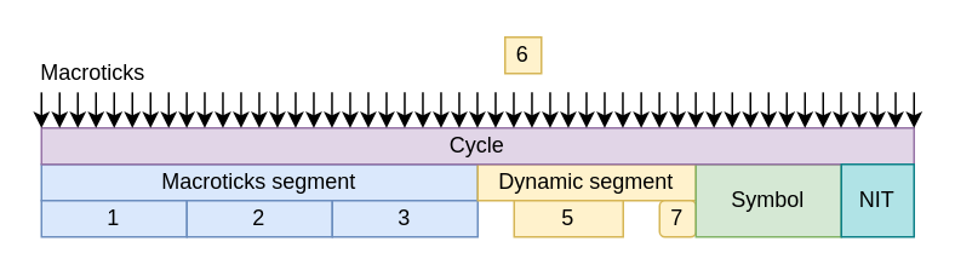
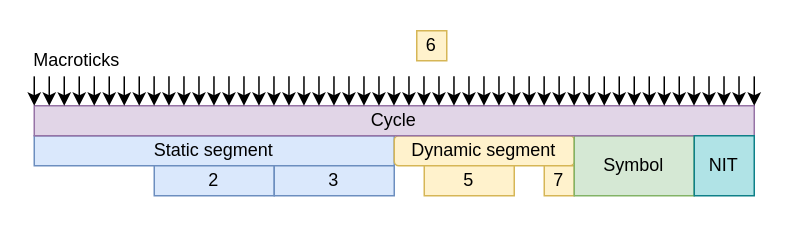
  <mxCell id="0" />
  <mxCell id="1" parent="0" />
- <mxCell id="2" value="Macroticks segment" style="rounded=0;whiteSpace=wrap;html=1;fillColor=#dae8fc;strokeColor=#6c8ebf;" parent="1" vertex="1"><mxGeometry x="22.17" y="90" width="240" height="20" as="geometry" /></mxCell>
- <mxCell id="3" value="1" style="rounded=0;whiteSpace=wrap;html=1;fillColor=#dae8fc;strokeColor=#6c8ebf;" parent="1" vertex="1"><mxGeometry x="22.17" y="110" width="80" height="20" as="geometry" /></mxCell>
+ <mxCell id="2" value="Static segment" style="rounded=0;whiteSpace=wrap;html=1;fillColor=#dae8fc;strokeColor=#6c8ebf;" parent="1" vertex="1"><mxGeometry x="22.17" y="90" width="240" height="20" as="geometry" /></mxCell>
  <mxCell id="4" value="2" style="rounded=0;whiteSpace=wrap;html=1;fillColor=#dae8fc;strokeColor=#6c8ebf;" parent="1" vertex="1"><mxGeometry x="102.17" y="110" width="80" height="20" as="geometry" /></mxCell>
  <mxCell id="5" value="3" style="rounded=0;whiteSpace=wrap;html=1;fillColor=#dae8fc;strokeColor=#6c8ebf;" parent="1" vertex="1"><mxGeometry x="182.17" y="110" width="80" height="20" as="geometry" /></mxCell>
- <mxCell id="6" value="Dynamic segment" style="rounded=0;whiteSpace=wrap;html=1;fillColor=#fff2cc;strokeColor=#d6b656;" parent="1" vertex="1"><mxGeometry x="262.17" y="90" width="120" height="20" as="geometry" /></mxCell>
+ <mxCell id="6" value="Dynamic segment" style="whiteSpace=wrap;html=1;fillColor=#fff2cc;strokeColor=#d6b656;rounded=1;" parent="1" vertex="1"><mxGeometry x="262.17" y="90" width="120" height="20" as="geometry" /></mxCell>
  <mxCell id="7" value="5" style="rounded=0;whiteSpace=wrap;html=1;fillColor=#fff2cc;strokeColor=#d6b656;" parent="1" vertex="1"><mxGeometry x="282.17" y="110" width="60" height="20" as="geometry" /></mxCell>
  <mxCell id="8" value="6" style="rounded=0;whiteSpace=wrap;html=1;fillColor=#fff2cc;strokeColor=#d6b656;" parent="1" vertex="1"><mxGeometry x="277.17" y="20" width="20" height="20" as="geometry" /></mxCell>
- <mxCell id="9" value="7" style="whiteSpace=wrap;html=1;fillColor=#fff2cc;strokeColor=#d6b656;rounded=1;" parent="1" vertex="1"><mxGeometry x="362.17" y="110" width="20" height="20" as="geometry" /></mxCell>
+ <mxCell id="9" value="7" style="rounded=0;whiteSpace=wrap;html=1;fillColor=#fff2cc;strokeColor=#d6b656;" parent="1" vertex="1"><mxGeometry x="362.17" y="110" width="20" height="20" as="geometry" /></mxCell>
  <mxCell id="10" value="Symbol" style="rounded=0;whiteSpace=wrap;html=1;fillColor=#d5e8d4;strokeColor=#82b366;" parent="1" vertex="1"><mxGeometry x="382.17" y="90" width="80" height="40" as="geometry" /></mxCell>
  <mxCell id="11" value="Cycle" style="rounded=0;whiteSpace=wrap;html=1;fillColor=#e1d5e7;strokeColor=#9673a6;" parent="1" vertex="1"><mxGeometry x="22.17" y="70" width="480" height="20" as="geometry" /></mxCell>
  <mxCell id="12" value="" style="endArrow=classic;html=1;rounded=0;" parent="1" edge="1"><mxGeometry width="50" height="50" relative="1" as="geometry"><mxPoint x="22.17" y="50.4" as="sourcePoint" /><mxPoint x="22.17" y="70" as="targetPoint" /></mxGeometry></mxCell>
  <mxCell id="13" value="" style="endArrow=classic;html=1;rounded=0;" parent="1" edge="1"><mxGeometry width="50" height="50" relative="1" as="geometry"><mxPoint x="32.17" y="50.4" as="sourcePoint" /><mxPoint x="32.17" y="70" as="targetPoint" /><Array as="points"><mxPoint x="32.17" y="50" /></Array></mxGeometry></mxCell>
  <mxCell id="14" value="" style="endArrow=classic;html=1;rounded=0;" parent="1" edge="1"><mxGeometry width="50" height="50" relative="1" as="geometry"><mxPoint x="42.17" y="50.4" as="sourcePoint" /><mxPoint x="42.17" y="70" as="targetPoint" /></mxGeometry></mxCell>
  <mxCell id="15" value="" style="endArrow=classic;html=1;rounded=0;" parent="1" edge="1"><mxGeometry width="50" height="50" relative="1" as="geometry"><mxPoint x="52.17" y="50.4" as="sourcePoint" /><mxPoint x="52.17" y="70" as="targetPoint" /></mxGeometry></mxCell>
  <mxCell id="16" value="" style="endArrow=classic;html=1;rounded=0;" parent="1" edge="1"><mxGeometry width="50" height="50" relative="1" as="geometry"><mxPoint x="62.17" y="50.4" as="sourcePoint" /><mxPoint x="62.17" y="70" as="targetPoint" /></mxGeometry></mxCell>
  <mxCell id="17" value="" style="endArrow=classic;html=1;rounded=0;" parent="1" edge="1"><mxGeometry width="50" height="50" relative="1" as="geometry"><mxPoint x="72.17" y="50.4" as="sourcePoint" /><mxPoint x="72.17" y="70" as="targetPoint" /><Array as="points"><mxPoint x="72.17" y="50" /></Array></mxGeometry></mxCell>
  <mxCell id="18" value="" style="endArrow=classic;html=1;rounded=0;" parent="1" edge="1"><mxGeometry width="50" height="50" relative="1" as="geometry"><mxPoint x="82.17" y="50.4" as="sourcePoint" /><mxPoint x="82.17" y="70" as="targetPoint" /></mxGeometry></mxCell>
  <mxCell id="19" value="" style="endArrow=classic;html=1;rounded=0;" parent="1" edge="1"><mxGeometry width="50" height="50" relative="1" as="geometry"><mxPoint x="92.17" y="50.4" as="sourcePoint" /><mxPoint x="92.17" y="70" as="targetPoint" /></mxGeometry></mxCell>
  <mxCell id="20" value="" style="endArrow=classic;html=1;rounded=0;" parent="1" edge="1"><mxGeometry width="50" height="50" relative="1" as="geometry"><mxPoint x="102.08" y="50.4" as="sourcePoint" /><mxPoint x="102.08" y="70" as="targetPoint" /></mxGeometry></mxCell>
  <mxCell id="21" value="" style="endArrow=classic;html=1;rounded=0;" parent="1" edge="1"><mxGeometry width="50" height="50" relative="1" as="geometry"><mxPoint x="111.98" y="50.4" as="sourcePoint" /><mxPoint x="111.98" y="70" as="targetPoint" /></mxGeometry></mxCell>
  <mxCell id="22" value="" style="endArrow=classic;html=1;rounded=0;" parent="1" edge="1"><mxGeometry width="50" height="50" relative="1" as="geometry"><mxPoint x="121.98" y="50.4" as="sourcePoint" /><mxPoint x="121.98" y="70" as="targetPoint" /><Array as="points"><mxPoint x="121.98" y="50" /></Array></mxGeometry></mxCell>
  <mxCell id="23" value="" style="endArrow=classic;html=1;rounded=0;" parent="1" edge="1"><mxGeometry width="50" height="50" relative="1" as="geometry"><mxPoint x="131.98" y="50.4" as="sourcePoint" /><mxPoint x="131.98" y="70" as="targetPoint" /></mxGeometry></mxCell>
  <mxCell id="24" value="" style="endArrow=classic;html=1;rounded=0;" parent="1" edge="1"><mxGeometry width="50" height="50" relative="1" as="geometry"><mxPoint x="141.98" y="50.4" as="sourcePoint" /><mxPoint x="141.98" y="70" as="targetPoint" /></mxGeometry></mxCell>
  <mxCell id="25" value="" style="endArrow=classic;html=1;rounded=0;" parent="1" edge="1"><mxGeometry width="50" height="50" relative="1" as="geometry"><mxPoint x="151.98" y="50.4" as="sourcePoint" /><mxPoint x="151.98" y="70" as="targetPoint" /></mxGeometry></mxCell>
  <mxCell id="26" value="" style="endArrow=classic;html=1;rounded=0;" parent="1" edge="1"><mxGeometry width="50" height="50" relative="1" as="geometry"><mxPoint x="161.98" y="50.4" as="sourcePoint" /><mxPoint x="161.98" y="70" as="targetPoint" /><Array as="points"><mxPoint x="161.98" y="50" /></Array></mxGeometry></mxCell>
  <mxCell id="27" value="" style="endArrow=classic;html=1;rounded=0;" parent="1" edge="1"><mxGeometry width="50" height="50" relative="1" as="geometry"><mxPoint x="171.98" y="50.4" as="sourcePoint" /><mxPoint x="171.98" y="70" as="targetPoint" /></mxGeometry></mxCell>
  <mxCell id="28" value="" style="endArrow=classic;html=1;rounded=0;" parent="1" edge="1"><mxGeometry width="50" height="50" relative="1" as="geometry"><mxPoint x="181.98" y="50.4" as="sourcePoint" /><mxPoint x="181.98" y="70" as="targetPoint" /></mxGeometry></mxCell>
  <mxCell id="29" value="" style="endArrow=classic;html=1;rounded=0;" parent="1" edge="1"><mxGeometry width="50" height="50" relative="1" as="geometry"><mxPoint x="191.98" y="50.4" as="sourcePoint" /><mxPoint x="191.98" y="70" as="targetPoint" /></mxGeometry></mxCell>
  <mxCell id="30" value="" style="endArrow=classic;html=1;rounded=0;" parent="1" edge="1"><mxGeometry width="50" height="50" relative="1" as="geometry"><mxPoint x="201.98" y="50.4" as="sourcePoint" /><mxPoint x="201.98" y="70" as="targetPoint" /><Array as="points"><mxPoint x="201.98" y="50" /></Array></mxGeometry></mxCell>
  <mxCell id="31" value="" style="endArrow=classic;html=1;rounded=0;" parent="1" edge="1"><mxGeometry width="50" height="50" relative="1" as="geometry"><mxPoint x="211.98" y="50.4" as="sourcePoint" /><mxPoint x="211.98" y="70" as="targetPoint" /></mxGeometry></mxCell>
  <mxCell id="32" value="" style="endArrow=classic;html=1;rounded=0;" parent="1" edge="1"><mxGeometry width="50" height="50" relative="1" as="geometry"><mxPoint x="221.98" y="50.4" as="sourcePoint" /><mxPoint x="221.98" y="70" as="targetPoint" /></mxGeometry></mxCell>
  <mxCell id="33" value="" style="endArrow=classic;html=1;rounded=0;" parent="1" edge="1"><mxGeometry width="50" height="50" relative="1" as="geometry"><mxPoint x="231.98" y="50.4" as="sourcePoint" /><mxPoint x="231.98" y="70" as="targetPoint" /></mxGeometry></mxCell>
  <mxCell id="34" value="" style="endArrow=classic;html=1;rounded=0;" parent="1" edge="1"><mxGeometry width="50" height="50" relative="1" as="geometry"><mxPoint x="241.98" y="50.4" as="sourcePoint" /><mxPoint x="241.98" y="70" as="targetPoint" /><Array as="points"><mxPoint x="241.98" y="50" /></Array></mxGeometry></mxCell>
  <mxCell id="35" value="" style="endArrow=classic;html=1;rounded=0;" parent="1" edge="1"><mxGeometry width="50" height="50" relative="1" as="geometry"><mxPoint x="251.98" y="50.4" as="sourcePoint" /><mxPoint x="251.98" y="70" as="targetPoint" /></mxGeometry></mxCell>
  <mxCell id="36" value="" style="endArrow=classic;html=1;rounded=0;" parent="1" edge="1"><mxGeometry width="50" height="50" relative="1" as="geometry"><mxPoint x="261.98" y="50.4" as="sourcePoint" /><mxPoint x="261.98" y="70" as="targetPoint" /></mxGeometry></mxCell>
  <mxCell id="37" value="" style="endArrow=classic;html=1;rounded=0;" parent="1" edge="1"><mxGeometry width="50" height="50" relative="1" as="geometry"><mxPoint x="271.98" y="50.4" as="sourcePoint" /><mxPoint x="271.98" y="70" as="targetPoint" /></mxGeometry></mxCell>
  <mxCell id="38" value="" style="endArrow=classic;html=1;rounded=0;" parent="1" edge="1"><mxGeometry width="50" height="50" relative="1" as="geometry"><mxPoint x="281.98" y="50.4" as="sourcePoint" /><mxPoint x="281.98" y="70" as="targetPoint" /><Array as="points"><mxPoint x="281.98" y="50" /></Array></mxGeometry></mxCell>
  <mxCell id="39" value="" style="endArrow=classic;html=1;rounded=0;" parent="1" edge="1"><mxGeometry width="50" height="50" relative="1" as="geometry"><mxPoint x="291.98" y="50.4" as="sourcePoint" /><mxPoint x="291.98" y="70" as="targetPoint" /></mxGeometry></mxCell>
  <mxCell id="40" value="" style="endArrow=classic;html=1;rounded=0;" parent="1" edge="1"><mxGeometry width="50" height="50" relative="1" as="geometry"><mxPoint x="301.98" y="50.4" as="sourcePoint" /><mxPoint x="301.98" y="70" as="targetPoint" /></mxGeometry></mxCell>
  <mxCell id="41" value="" style="endArrow=classic;html=1;rounded=0;" parent="1" edge="1"><mxGeometry width="50" height="50" relative="1" as="geometry"><mxPoint x="311.98" y="50.4" as="sourcePoint" /><mxPoint x="311.98" y="70" as="targetPoint" /></mxGeometry></mxCell>
  <mxCell id="42" value="" style="endArrow=classic;html=1;rounded=0;" parent="1" edge="1"><mxGeometry width="50" height="50" relative="1" as="geometry"><mxPoint x="321.98" y="50.4" as="sourcePoint" /><mxPoint x="321.98" y="70" as="targetPoint" /><Array as="points"><mxPoint x="321.98" y="50" /></Array></mxGeometry></mxCell>
  <mxCell id="43" value="" style="endArrow=classic;html=1;rounded=0;" parent="1" edge="1"><mxGeometry width="50" height="50" relative="1" as="geometry"><mxPoint x="331.98" y="50.4" as="sourcePoint" /><mxPoint x="331.98" y="70" as="targetPoint" /></mxGeometry></mxCell>
  <mxCell id="44" value="" style="endArrow=classic;html=1;rounded=0;" parent="1" edge="1"><mxGeometry width="50" height="50" relative="1" as="geometry"><mxPoint x="341.98" y="50.4" as="sourcePoint" /><mxPoint x="341.98" y="70" as="targetPoint" /></mxGeometry></mxCell>
  <mxCell id="45" value="" style="endArrow=classic;html=1;rounded=0;" parent="1" edge="1"><mxGeometry width="50" height="50" relative="1" as="geometry"><mxPoint x="352.09" y="50.4" as="sourcePoint" /><mxPoint x="352.09" y="70" as="targetPoint" /></mxGeometry></mxCell>
  <mxCell id="46" value="" style="endArrow=classic;html=1;rounded=0;" parent="1" edge="1"><mxGeometry width="50" height="50" relative="1" as="geometry"><mxPoint x="362.09" y="50.4" as="sourcePoint" /><mxPoint x="362.09" y="70" as="targetPoint" /></mxGeometry></mxCell>
  <mxCell id="47" value="" style="endArrow=classic;html=1;rounded=0;" parent="1" edge="1"><mxGeometry width="50" height="50" relative="1" as="geometry"><mxPoint x="372.09" y="50.4" as="sourcePoint" /><mxPoint x="372.09" y="70" as="targetPoint" /><Array as="points"><mxPoint x="372.09" y="50" /></Array></mxGeometry></mxCell>
  <mxCell id="48" value="" style="endArrow=classic;html=1;rounded=0;" parent="1" edge="1"><mxGeometry width="50" height="50" relative="1" as="geometry"><mxPoint x="382.09" y="50.4" as="sourcePoint" /><mxPoint x="382.09" y="70" as="targetPoint" /></mxGeometry></mxCell>
  <mxCell id="49" value="" style="endArrow=classic;html=1;rounded=0;" parent="1" edge="1"><mxGeometry width="50" height="50" relative="1" as="geometry"><mxPoint x="392.09" y="50.4" as="sourcePoint" /><mxPoint x="392.09" y="70" as="targetPoint" /></mxGeometry></mxCell>
  <mxCell id="50" value="" style="endArrow=classic;html=1;rounded=0;" parent="1" edge="1"><mxGeometry width="50" height="50" relative="1" as="geometry"><mxPoint x="402.17" y="50.4" as="sourcePoint" /><mxPoint x="402.17" y="70" as="targetPoint" /></mxGeometry></mxCell>
  <mxCell id="51" value="" style="endArrow=classic;html=1;rounded=0;" parent="1" edge="1"><mxGeometry width="50" height="50" relative="1" as="geometry"><mxPoint x="412.17" y="50.4" as="sourcePoint" /><mxPoint x="412.17" y="70" as="targetPoint" /><Array as="points"><mxPoint x="412.17" y="50" /></Array></mxGeometry></mxCell>
  <mxCell id="52" value="" style="endArrow=classic;html=1;rounded=0;" parent="1" edge="1"><mxGeometry width="50" height="50" relative="1" as="geometry"><mxPoint x="422.17" y="50.4" as="sourcePoint" /><mxPoint x="422.17" y="70" as="targetPoint" /></mxGeometry></mxCell>
  <mxCell id="53" value="" style="endArrow=classic;html=1;rounded=0;" parent="1" edge="1"><mxGeometry width="50" height="50" relative="1" as="geometry"><mxPoint x="432.17" y="50.4" as="sourcePoint" /><mxPoint x="432.17" y="70" as="targetPoint" /></mxGeometry></mxCell>
  <mxCell id="54" value="" style="endArrow=classic;html=1;rounded=0;" parent="1" edge="1"><mxGeometry width="50" height="50" relative="1" as="geometry"><mxPoint x="442.17" y="50.4" as="sourcePoint" /><mxPoint x="442.17" y="70" as="targetPoint" /></mxGeometry></mxCell>
  <mxCell id="55" value="" style="endArrow=classic;html=1;rounded=0;" parent="1" edge="1"><mxGeometry width="50" height="50" relative="1" as="geometry"><mxPoint x="452.17" y="50.4" as="sourcePoint" /><mxPoint x="452.17" y="70" as="targetPoint" /></mxGeometry></mxCell>
  <mxCell id="56" value="" style="endArrow=classic;html=1;rounded=0;" parent="1" edge="1"><mxGeometry width="50" height="50" relative="1" as="geometry"><mxPoint x="462.01" y="50.4" as="sourcePoint" /><mxPoint x="462.01" y="70" as="targetPoint" /></mxGeometry></mxCell>
  <mxCell id="57" value="Macroticks" style="text;html=1;strokeColor=none;fillColor=none;align=left;verticalAlign=middle;whiteSpace=wrap;rounded=0;" parent="1" vertex="1"><mxGeometry x="20.17" y="30" width="145.83" height="20" as="geometry" /></mxCell>
  <mxCell id="58" value="" style="endArrow=classic;html=1;rounded=0;" parent="1" edge="1"><mxGeometry width="50" height="50" relative="1" as="geometry"><mxPoint x="472.01" y="50.4" as="sourcePoint" /><mxPoint x="472.01" y="70" as="targetPoint" /></mxGeometry></mxCell>
  <mxCell id="59" value="" style="endArrow=classic;html=1;rounded=0;" parent="1" edge="1"><mxGeometry width="50" height="50" relative="1" as="geometry"><mxPoint x="482.01" y="50.4" as="sourcePoint" /><mxPoint x="482.01" y="70" as="targetPoint" /></mxGeometry></mxCell>
  <mxCell id="60" value="" style="endArrow=classic;html=1;rounded=0;" parent="1" edge="1"><mxGeometry width="50" height="50" relative="1" as="geometry"><mxPoint x="492.01" y="50.4" as="sourcePoint" /><mxPoint x="492.01" y="70" as="targetPoint" /></mxGeometry></mxCell>
  <mxCell id="61" value="" style="endArrow=classic;html=1;rounded=0;" parent="1" edge="1"><mxGeometry width="50" height="50" relative="1" as="geometry"><mxPoint x="502.17" y="50.4" as="sourcePoint" /><mxPoint x="502.17" y="70" as="targetPoint" /></mxGeometry></mxCell>
  <mxCell id="62" value="NIT" style="rounded=0;whiteSpace=wrap;html=1;fillColor=#b0e3e6;strokeColor=#0e8088;" parent="1" vertex="1"><mxGeometry x="462.17" y="90" width="40" height="40" as="geometry" /></mxCell>
